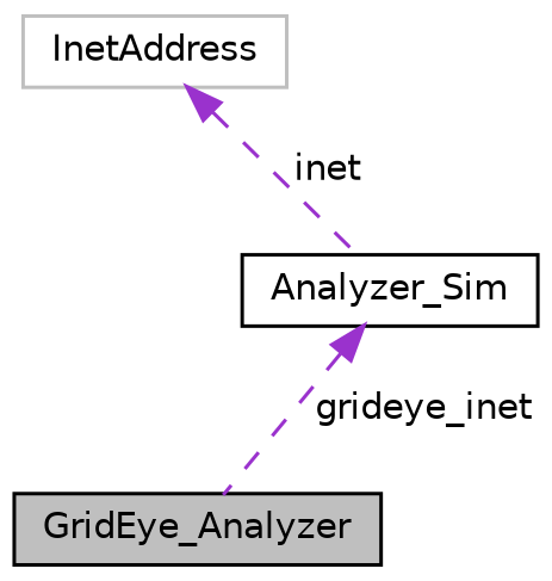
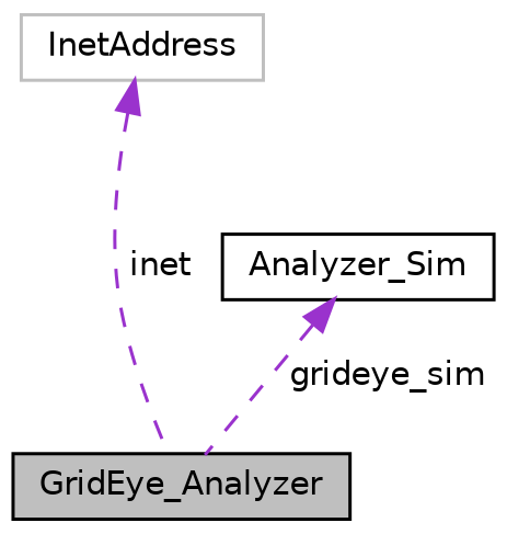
  digraph {
    node [color=black fillcolor=white fontname=Helvetica fontsize=10 shape=record style=filled]
    edge [color=darkorchid3 dir=back fontname=Helvetica fontsize=10 labelfontname=Helvetica labelfontsize=10 style=dashed]
    n1 [fillcolor=grey75 fontcolor=black height=0.2 label=GridEye_Analyzer width=0.4]
    n2 [height=0.2 label=Analyzer_Sim width=0.4]
    n3 [color=grey75 height=0.2 label=InetAddress width=0.4]
-   n2 -> n1 [label=" grideye_inet"]
-   n3 -> n2 [label=" inet"]
+   n2 -> n1 [label=" grideye_sim"]
+   n3 -> n1 [label=" inet"]
  }
